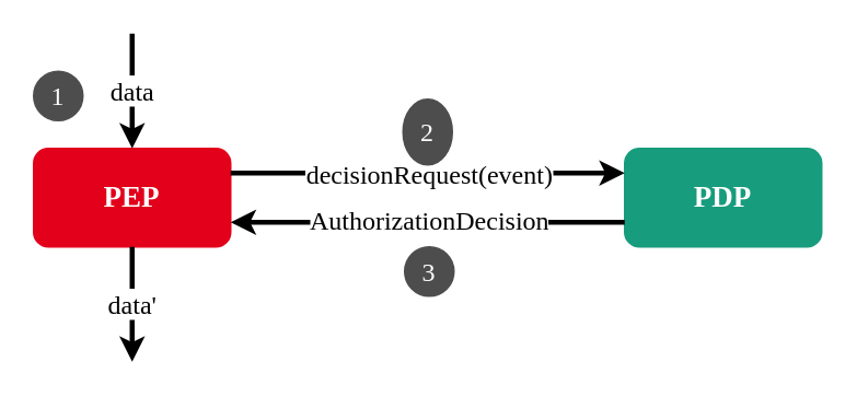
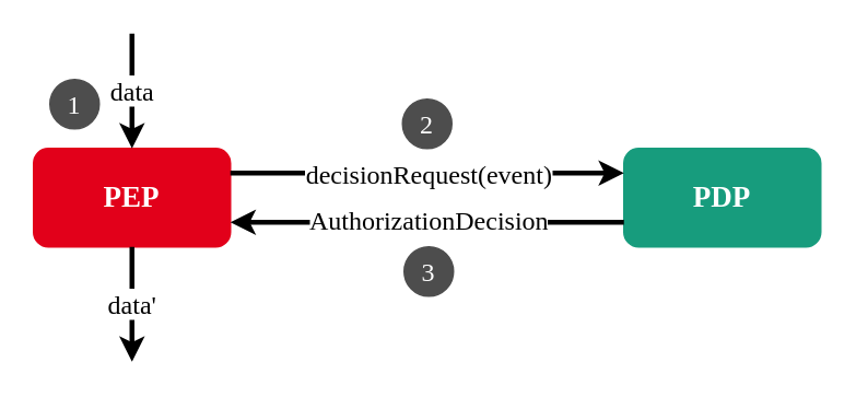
  <mxCell id="0" />
  <mxCell id="1" parent="0" />
  <mxCell id="2" value="&lt;font face=&quot;Verdana&quot; style=&quot;font-size: 18px&quot; color=&quot;#ffffff&quot;&gt;&lt;b&gt;PEP&lt;/b&gt;&lt;/font&gt;" style="rounded=1;whiteSpace=wrap;html=1;fillColor=#E2001A;strokeColor=#E2001A;" parent="1" vertex="1"><mxGeometry x="20" y="90" width="120" height="60" as="geometry" /></mxCell>
  <mxCell id="3" value="&lt;font face=&quot;Verdana&quot; style=&quot;font-size: 18px&quot; color=&quot;#ffffff&quot;&gt;&lt;b&gt;PDP&lt;/b&gt;&lt;/font&gt;" style="rounded=1;whiteSpace=wrap;html=1;fillColor=#179C7D;strokeColor=#179C7D;" parent="1" vertex="1"><mxGeometry x="380" y="90" width="120" height="60" as="geometry" /></mxCell>
  <mxCell id="4" value="" style="endArrow=classic;html=1;rounded=0;exitX=1;exitY=0.25;exitDx=0;exitDy=0;entryX=0;entryY=0.25;entryDx=0;entryDy=0;strokeWidth=3;" parent="1" source="2" target="3" edge="1"><mxGeometry width="50" height="50" relative="1" as="geometry"><mxPoint x="290" y="250" as="sourcePoint" /><mxPoint x="340" y="200" as="targetPoint" /></mxGeometry></mxCell>
  <mxCell id="5" value="decisionRequest(event)" style="edgeLabel;html=1;align=center;verticalAlign=middle;resizable=0;points=[];fontSize=16;fontFamily=Verdana;" parent="4" vertex="1" connectable="0"><mxGeometry x="-0.469" relative="1" as="geometry"><mxPoint x="56" as="offset" /></mxGeometry></mxCell>
  <mxCell id="6" value="" style="endArrow=classic;html=1;rounded=0;exitX=0;exitY=0.75;exitDx=0;exitDy=0;entryX=1;entryY=0.75;entryDx=0;entryDy=0;strokeWidth=3;" parent="1" source="3" target="2" edge="1"><mxGeometry width="50" height="50" relative="1" as="geometry"><mxPoint x="290" y="250" as="sourcePoint" /><mxPoint x="340" y="200" as="targetPoint" /></mxGeometry></mxCell>
  <mxCell id="7" value="AuthorizationDecision" style="edgeLabel;html=1;align=center;verticalAlign=middle;resizable=0;points=[];fontSize=16;fontFamily=Verdana;" parent="6" vertex="1" connectable="0"><mxGeometry x="0.614" y="-2" relative="1" as="geometry"><mxPoint x="74" as="offset" /></mxGeometry></mxCell>
  <mxCell id="8" value="&lt;font face=&quot;Verdana&quot; style=&quot;font-size: 16px&quot;&gt;data&lt;/font&gt;" style="endArrow=classic;html=1;rounded=0;strokeWidth=3;entryX=0.5;entryY=0;entryDx=0;entryDy=0;" parent="1" target="2" edge="1"><mxGeometry width="50" height="50" relative="1" as="geometry"><mxPoint x="80" y="20" as="sourcePoint" /><mxPoint x="340" y="200" as="targetPoint" /><Array as="points"><mxPoint x="80" y="50" /></Array></mxGeometry></mxCell>
  <mxCell id="9" value="data'" style="endArrow=classic;html=1;rounded=0;fontFamily=Verdana;fontSize=16;strokeWidth=3;exitX=0.5;exitY=1;exitDx=0;exitDy=0;" parent="1" source="2" edge="1"><mxGeometry width="50" height="50" relative="1" as="geometry"><mxPoint x="290" y="250" as="sourcePoint" /><mxPoint x="80" y="220" as="targetPoint" /></mxGeometry></mxCell>
- <mxCell id="10" value="1" style="ellipse;whiteSpace=wrap;html=1;aspect=fixed;fontFamily=Verdana;fontSize=16;strokeColor=#4D4D4D;fillColor=#4D4D4D;fontColor=#FFFFFF;" parent="1" vertex="1"><mxGeometry x="20" y="43" width="30" height="30" as="geometry" /></mxCell>
- <mxCell id="11" value="2" style="ellipse;whiteSpace=wrap;html=1;aspect=fixed;fontFamily=Verdana;fontSize=16;strokeColor=#4D4D4D;fillColor=#4D4D4D;fontColor=#FFFFFF;" parent="1" vertex="1"><mxGeometry x="245" y="60" width="30" height="40" as="geometry" /></mxCell>
+ <mxCell id="10" value="1" style="ellipse;whiteSpace=wrap;html=1;aspect=fixed;fontFamily=Verdana;fontSize=16;strokeColor=#4D4D4D;fillColor=#4D4D4D;fontColor=#FFFFFF;" parent="1" vertex="1"><mxGeometry x="30" y="48" width="30" height="30" as="geometry" /></mxCell>
+ <mxCell id="11" value="2" style="ellipse;whiteSpace=wrap;html=1;aspect=fixed;fontFamily=Verdana;fontSize=16;strokeColor=#4D4D4D;fillColor=#4D4D4D;fontColor=#FFFFFF;" parent="1" vertex="1"><mxGeometry x="245" y="60" width="30" height="30" as="geometry" /></mxCell>
  <mxCell id="12" value="3" style="ellipse;whiteSpace=wrap;html=1;aspect=fixed;fontFamily=Verdana;fontSize=16;strokeColor=#4D4D4D;fillColor=#4D4D4D;fontColor=#FFFFFF;" parent="1" vertex="1"><mxGeometry x="246" y="150" width="30" height="30" as="geometry" /></mxCell>
